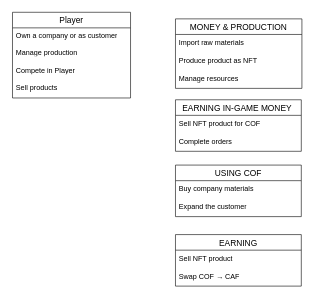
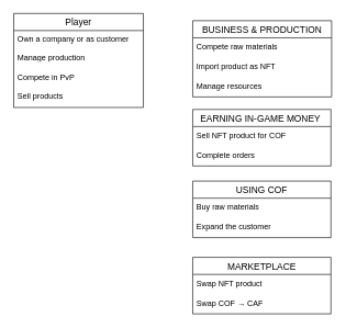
  <mxCell id="0" />
  <mxCell id="1" parent="0" />
  <mxCell id="2" value="Player" style="swimlane;fontStyle=0;childLayout=stackLayout;horizontal=1;startSize=26;horizontalStack=0;resizeParent=1;resizeParentMax=0;resizeLast=0;collapsible=1;marginBottom=0;align=center;fontSize=14;" vertex="1" parent="1"><mxGeometry x="20" y="20" width="197" height="143" as="geometry" /></mxCell>
  <mxCell id="3" value="Own a company or as customer" style="text;strokeColor=none;fillColor=none;spacingLeft=4;spacingRight=4;overflow=hidden;rotatable=0;points=[[0,0.5],[1,0.5]];portConstraint=eastwest;fontSize=12;whiteSpace=wrap;html=1;resizeHeight=0;fixedWidth=0;" vertex="1" parent="2"><mxGeometry y="26" width="197" height="27" as="geometry" /></mxCell>
  <mxCell id="4" value="Manage production" style="text;strokeColor=none;fillColor=none;spacingLeft=4;spacingRight=4;overflow=hidden;rotatable=0;points=[[0,0.5],[1,0.5]];portConstraint=eastwest;fontSize=12;whiteSpace=wrap;html=1;" vertex="1" parent="2"><mxGeometry y="53" width="197" height="30" as="geometry" /></mxCell>
- <mxCell id="5" value="Compete in Player" style="text;strokeColor=none;fillColor=none;spacingLeft=4;spacingRight=4;overflow=hidden;rotatable=0;points=[[0,0.5],[1,0.5]];portConstraint=eastwest;fontSize=12;whiteSpace=wrap;html=1;" vertex="1" parent="2"><mxGeometry y="83" width="197" height="30" as="geometry" /></mxCell>
+ <mxCell id="5" value="Compete in PvP" style="text;strokeColor=none;fillColor=none;spacingLeft=4;spacingRight=4;overflow=hidden;rotatable=0;points=[[0,0.5],[1,0.5]];portConstraint=eastwest;fontSize=12;whiteSpace=wrap;html=1;" vertex="1" parent="2"><mxGeometry y="83" width="197" height="30" as="geometry" /></mxCell>
  <mxCell id="6" value="Sell products" style="text;strokeColor=none;fillColor=none;spacingLeft=4;spacingRight=4;overflow=hidden;rotatable=0;points=[[0,0.5],[1,0.5]];portConstraint=eastwest;fontSize=12;whiteSpace=wrap;html=1;" vertex="1" parent="2"><mxGeometry y="113" width="197" height="30" as="geometry" /></mxCell>
- <mxCell id="7" value="MONEY &amp; PRODUCTION" style="swimlane;fontStyle=0;childLayout=stackLayout;horizontal=1;startSize=26;horizontalStack=0;resizeParent=1;resizeParentMax=0;resizeLast=0;collapsible=1;marginBottom=0;align=center;fontSize=14;" vertex="1" parent="1"><mxGeometry x="292" y="31" width="211" height="116" as="geometry" /></mxCell>
- <mxCell id="8" value="Import raw materials" style="text;strokeColor=none;fillColor=none;spacingLeft=4;spacingRight=4;overflow=hidden;rotatable=0;points=[[0,0.5],[1,0.5]];portConstraint=eastwest;fontSize=12;whiteSpace=wrap;html=1;" vertex="1" parent="7"><mxGeometry y="26" width="211" height="30" as="geometry" /></mxCell>
- <mxCell id="9" value="Produce product as NFT" style="text;strokeColor=none;fillColor=none;spacingLeft=4;spacingRight=4;overflow=hidden;rotatable=0;points=[[0,0.5],[1,0.5]];portConstraint=eastwest;fontSize=12;whiteSpace=wrap;html=1;" vertex="1" parent="7"><mxGeometry y="56" width="211" height="30" as="geometry" /></mxCell>
+ <mxCell id="7" value="BUSINESS &amp; PRODUCTION" style="swimlane;fontStyle=0;childLayout=stackLayout;horizontal=1;startSize=26;horizontalStack=0;resizeParent=1;resizeParentMax=0;resizeLast=0;collapsible=1;marginBottom=0;align=center;fontSize=14;" vertex="1" parent="1"><mxGeometry x="292" y="31" width="211" height="116" as="geometry" /></mxCell>
+ <mxCell id="8" value="Compete raw materials" style="text;strokeColor=none;fillColor=none;spacingLeft=4;spacingRight=4;overflow=hidden;rotatable=0;points=[[0,0.5],[1,0.5]];portConstraint=eastwest;fontSize=12;whiteSpace=wrap;html=1;" vertex="1" parent="7"><mxGeometry y="26" width="211" height="30" as="geometry" /></mxCell>
+ <mxCell id="9" value="Import product as NFT" style="text;strokeColor=none;fillColor=none;spacingLeft=4;spacingRight=4;overflow=hidden;rotatable=0;points=[[0,0.5],[1,0.5]];portConstraint=eastwest;fontSize=12;whiteSpace=wrap;html=1;" vertex="1" parent="7"><mxGeometry y="56" width="211" height="30" as="geometry" /></mxCell>
  <mxCell id="10" value="Manage resources" style="text;strokeColor=none;fillColor=none;spacingLeft=4;spacingRight=4;overflow=hidden;rotatable=0;points=[[0,0.5],[1,0.5]];portConstraint=eastwest;fontSize=12;whiteSpace=wrap;html=1;" vertex="1" parent="7"><mxGeometry y="86" width="211" height="30" as="geometry" /></mxCell>
  <mxCell id="11" value="EARNING IN-GAME MONEY " style="swimlane;fontStyle=0;childLayout=stackLayout;horizontal=1;startSize=26;horizontalStack=0;resizeParent=1;resizeParentMax=0;resizeLast=0;collapsible=1;marginBottom=0;align=center;fontSize=14;fixedWidth=1;" vertex="1" parent="1"><mxGeometry x="292" y="166" width="210" height="86" as="geometry" /></mxCell>
  <mxCell id="12" value="Sell NFT product for COF" style="text;strokeColor=none;fillColor=none;spacingLeft=4;spacingRight=4;overflow=hidden;rotatable=0;points=[[0,0.5],[1,0.5]];portConstraint=eastwest;fontSize=12;whiteSpace=wrap;html=1;" vertex="1" parent="11"><mxGeometry y="26" width="210" height="30" as="geometry" /></mxCell>
  <mxCell id="13" value="Complete orders" style="text;strokeColor=none;fillColor=none;spacingLeft=4;spacingRight=4;overflow=hidden;rotatable=0;points=[[0,0.5],[1,0.5]];portConstraint=eastwest;fontSize=12;whiteSpace=wrap;html=1;" vertex="1" parent="11"><mxGeometry y="56" width="210" height="30" as="geometry" /></mxCell>
  <mxCell id="14" value="USING COF" style="swimlane;fontStyle=0;childLayout=stackLayout;horizontal=1;startSize=26;horizontalStack=0;resizeParent=1;resizeParentMax=0;resizeLast=0;collapsible=1;marginBottom=0;align=center;fontSize=14;fixedWidth=1;" vertex="1" parent="1"><mxGeometry x="292" y="275" width="210" height="86" as="geometry" /></mxCell>
- <mxCell id="15" value="Buy company materials" style="text;strokeColor=none;fillColor=none;spacingLeft=4;spacingRight=4;overflow=hidden;rotatable=0;points=[[0,0.5],[1,0.5]];portConstraint=eastwest;fontSize=12;whiteSpace=wrap;html=1;" vertex="1" parent="14"><mxGeometry y="26" width="210" height="30" as="geometry" /></mxCell>
+ <mxCell id="15" value="Buy raw materials" style="text;strokeColor=none;fillColor=none;spacingLeft=4;spacingRight=4;overflow=hidden;rotatable=0;points=[[0,0.5],[1,0.5]];portConstraint=eastwest;fontSize=12;whiteSpace=wrap;html=1;" vertex="1" parent="14"><mxGeometry y="26" width="210" height="30" as="geometry" /></mxCell>
  <mxCell id="16" value="Expand the customer" style="text;strokeColor=none;fillColor=none;spacingLeft=4;spacingRight=4;overflow=hidden;rotatable=0;points=[[0,0.5],[1,0.5]];portConstraint=eastwest;fontSize=12;whiteSpace=wrap;html=1;" vertex="1" parent="14"><mxGeometry y="56" width="210" height="30" as="geometry" /></mxCell>
- <mxCell id="17" value="EARNING" style="swimlane;fontStyle=0;childLayout=stackLayout;horizontal=1;startSize=26;horizontalStack=0;resizeParent=1;resizeParentMax=0;resizeLast=0;collapsible=1;marginBottom=0;align=center;fontSize=14;fixedWidth=1;" vertex="1" parent="1"><mxGeometry x="292" y="391" width="210" height="86" as="geometry" /></mxCell>
- <mxCell id="18" value="Sell NFT product" style="text;strokeColor=none;fillColor=none;spacingLeft=4;spacingRight=4;overflow=hidden;rotatable=0;points=[[0,0.5],[1,0.5]];portConstraint=eastwest;fontSize=12;whiteSpace=wrap;html=1;" vertex="1" parent="17"><mxGeometry y="26" width="210" height="30" as="geometry" /></mxCell>
+ <mxCell id="17" value="MARKETPLACE" style="swimlane;fontStyle=0;childLayout=stackLayout;horizontal=1;startSize=26;horizontalStack=0;resizeParent=1;resizeParentMax=0;resizeLast=0;collapsible=1;marginBottom=0;align=center;fontSize=14;fixedWidth=1;" vertex="1" parent="1"><mxGeometry x="292" y="391" width="210" height="86" as="geometry" /></mxCell>
+ <mxCell id="18" value="Swap NFT product" style="text;strokeColor=none;fillColor=none;spacingLeft=4;spacingRight=4;overflow=hidden;rotatable=0;points=[[0,0.5],[1,0.5]];portConstraint=eastwest;fontSize=12;whiteSpace=wrap;html=1;" vertex="1" parent="17"><mxGeometry y="26" width="210" height="30" as="geometry" /></mxCell>
  <mxCell id="19" value="Swap COF&amp;nbsp;&lt;span style=&quot;background-color: initial;&quot;&gt;→ CAF&lt;/span&gt;" style="text;strokeColor=none;fillColor=none;spacingLeft=4;spacingRight=4;overflow=hidden;rotatable=0;points=[[0,0.5],[1,0.5]];portConstraint=eastwest;fontSize=12;whiteSpace=wrap;html=1;" vertex="1" parent="17"><mxGeometry y="56" width="210" height="30" as="geometry" /></mxCell>
